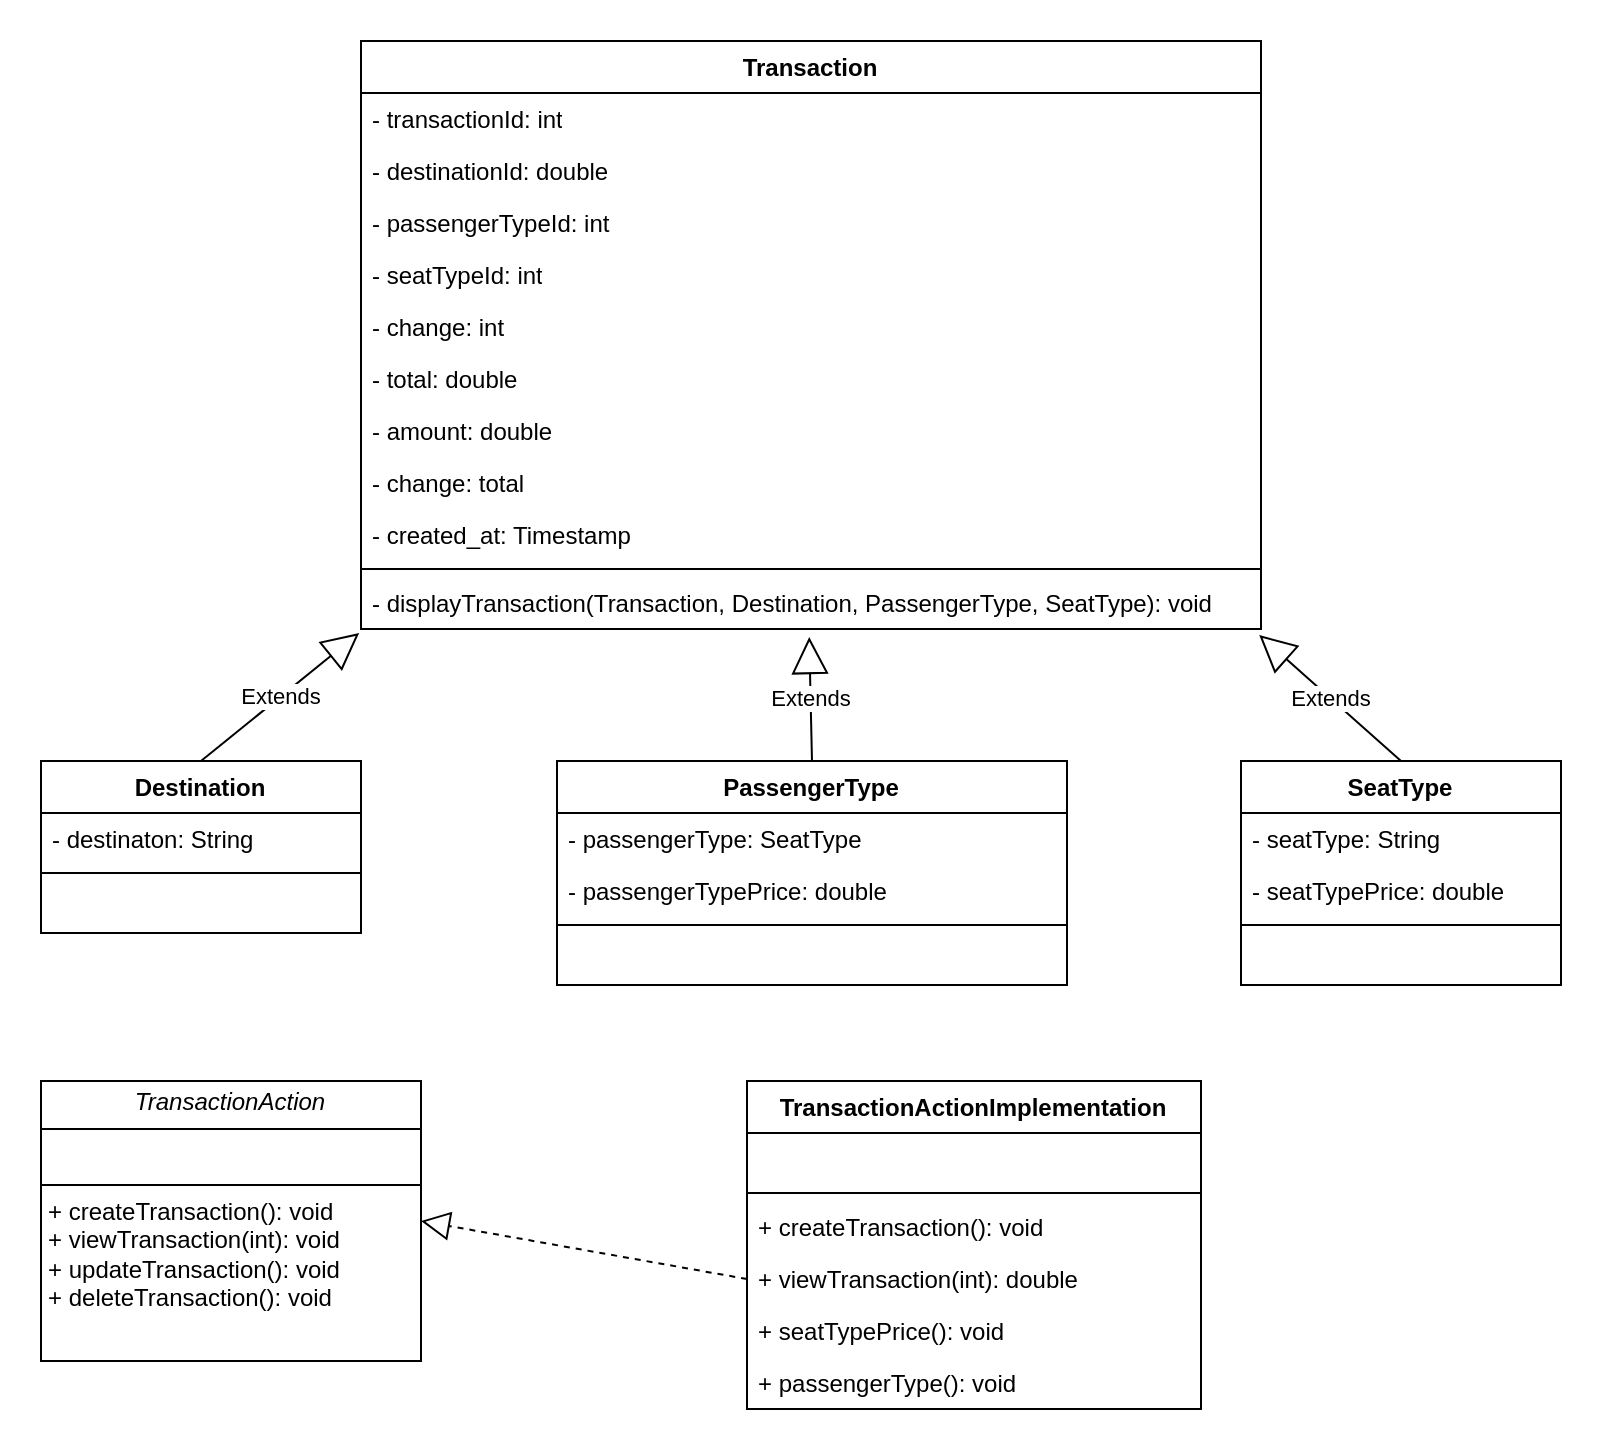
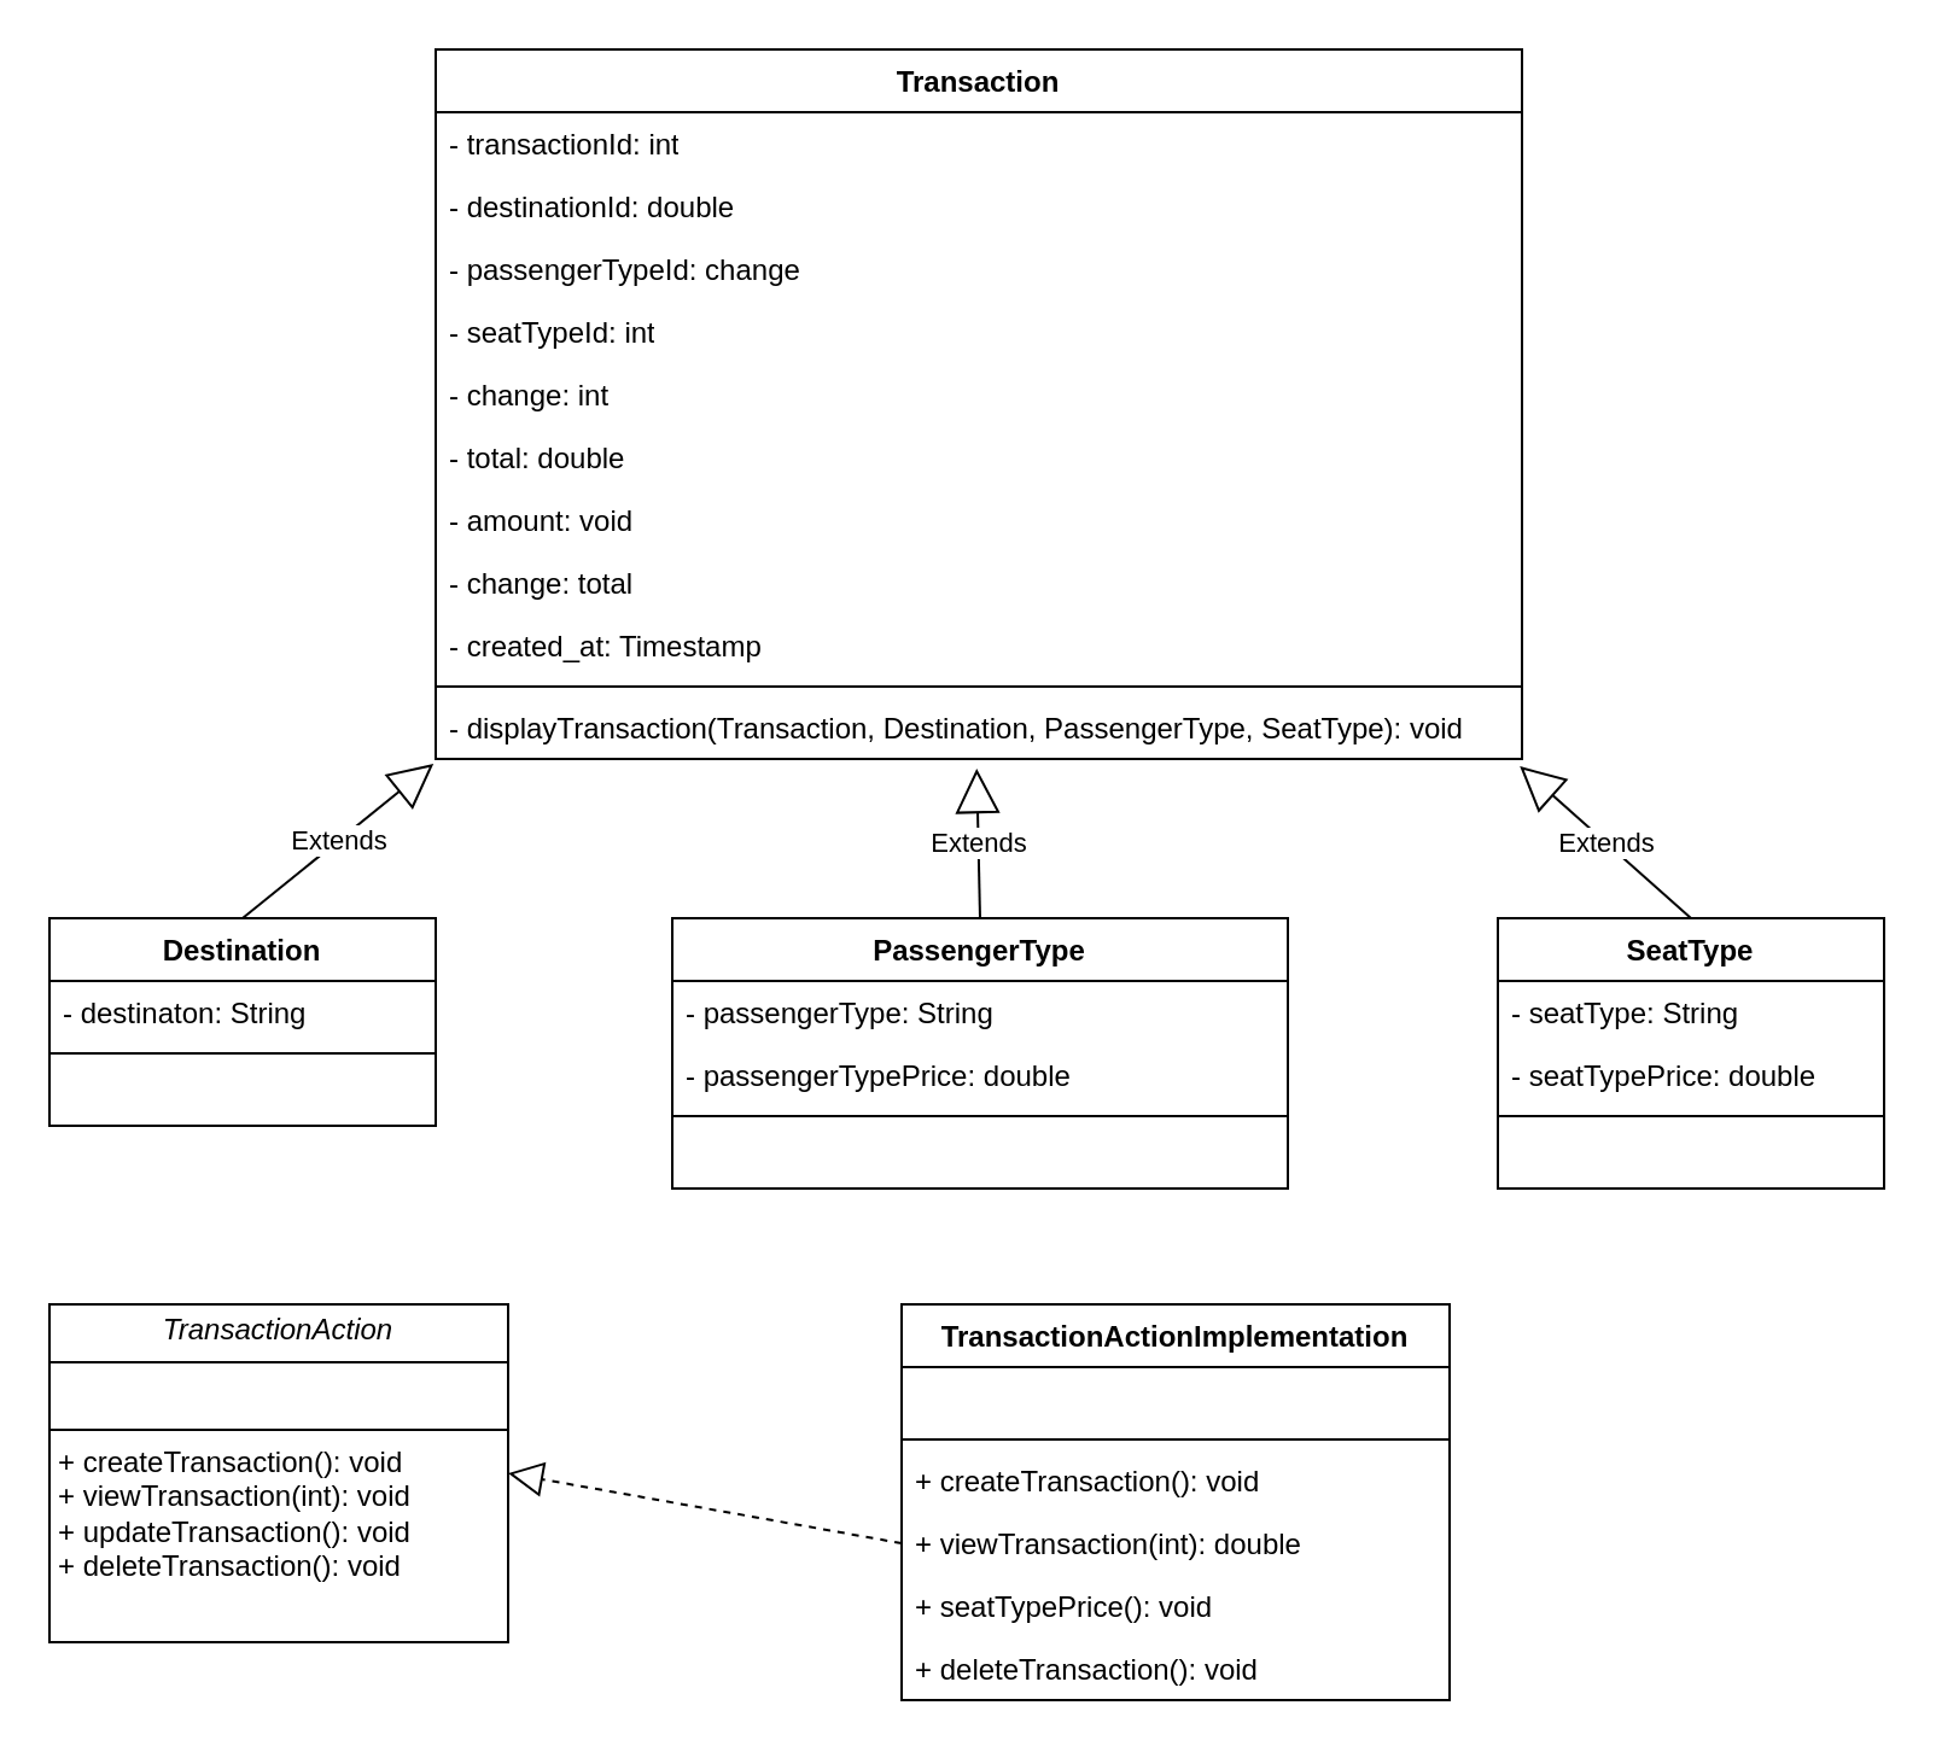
  <mxCell id="0" />
  <mxCell id="1" parent="0" />
  <mxCell id="2" value="Transaction" style="swimlane;fontStyle=1;align=center;verticalAlign=top;childLayout=stackLayout;horizontal=1;startSize=26;horizontalStack=0;resizeParent=1;resizeParentMax=0;resizeLast=0;collapsible=1;marginBottom=0;whiteSpace=wrap;html=1;" parent="1" vertex="1"><mxGeometry x="180" y="20" width="450" height="294" as="geometry" /></mxCell>
  <mxCell id="3" value="- transactionId: int" style="text;strokeColor=none;fillColor=none;align=left;verticalAlign=top;spacingLeft=4;spacingRight=4;overflow=hidden;rotatable=0;points=[[0,0.5],[1,0.5]];portConstraint=eastwest;whiteSpace=wrap;html=1;" parent="2" vertex="1"><mxGeometry y="26" width="450" height="26" as="geometry" /></mxCell>
  <mxCell id="4" value="- destinationId: double" style="text;strokeColor=none;fillColor=none;align=left;verticalAlign=top;spacingLeft=4;spacingRight=4;overflow=hidden;rotatable=0;points=[[0,0.5],[1,0.5]];portConstraint=eastwest;whiteSpace=wrap;html=1;" parent="2" vertex="1"><mxGeometry y="52" width="450" height="26" as="geometry" /></mxCell>
- <mxCell id="5" value="- passengerTypeId: int" style="text;strokeColor=none;fillColor=none;align=left;verticalAlign=top;spacingLeft=4;spacingRight=4;overflow=hidden;rotatable=0;points=[[0,0.5],[1,0.5]];portConstraint=eastwest;whiteSpace=wrap;html=1;" parent="2" vertex="1"><mxGeometry y="78" width="450" height="26" as="geometry" /></mxCell>
+ <mxCell id="5" value="- passengerTypeId: change" style="text;strokeColor=none;fillColor=none;align=left;verticalAlign=top;spacingLeft=4;spacingRight=4;overflow=hidden;rotatable=0;points=[[0,0.5],[1,0.5]];portConstraint=eastwest;whiteSpace=wrap;html=1;" parent="2" vertex="1"><mxGeometry y="78" width="450" height="26" as="geometry" /></mxCell>
  <mxCell id="6" value="- seatTypeId: int" style="text;strokeColor=none;fillColor=none;align=left;verticalAlign=top;spacingLeft=4;spacingRight=4;overflow=hidden;rotatable=0;points=[[0,0.5],[1,0.5]];portConstraint=eastwest;whiteSpace=wrap;html=1;" parent="2" vertex="1"><mxGeometry y="104" width="450" height="26" as="geometry" /></mxCell>
  <mxCell id="7" value="- change: int" style="text;strokeColor=none;fillColor=none;align=left;verticalAlign=top;spacingLeft=4;spacingRight=4;overflow=hidden;rotatable=0;points=[[0,0.5],[1,0.5]];portConstraint=eastwest;whiteSpace=wrap;html=1;" parent="2" vertex="1"><mxGeometry y="130" width="450" height="26" as="geometry" /></mxCell>
  <mxCell id="8" value="- total: double" style="text;strokeColor=none;fillColor=none;align=left;verticalAlign=top;spacingLeft=4;spacingRight=4;overflow=hidden;rotatable=0;points=[[0,0.5],[1,0.5]];portConstraint=eastwest;whiteSpace=wrap;html=1;" parent="2" vertex="1"><mxGeometry y="156" width="450" height="26" as="geometry" /></mxCell>
- <mxCell id="9" value="- amount: double" style="text;strokeColor=none;fillColor=none;align=left;verticalAlign=top;spacingLeft=4;spacingRight=4;overflow=hidden;rotatable=0;points=[[0,0.5],[1,0.5]];portConstraint=eastwest;whiteSpace=wrap;html=1;" parent="2" vertex="1"><mxGeometry y="182" width="450" height="26" as="geometry" /></mxCell>
+ <mxCell id="9" value="- amount: void" style="text;strokeColor=none;fillColor=none;align=left;verticalAlign=top;spacingLeft=4;spacingRight=4;overflow=hidden;rotatable=0;points=[[0,0.5],[1,0.5]];portConstraint=eastwest;whiteSpace=wrap;html=1;" parent="2" vertex="1"><mxGeometry y="182" width="450" height="26" as="geometry" /></mxCell>
  <mxCell id="10" value="- change: total" style="text;strokeColor=none;fillColor=none;align=left;verticalAlign=top;spacingLeft=4;spacingRight=4;overflow=hidden;rotatable=0;points=[[0,0.5],[1,0.5]];portConstraint=eastwest;whiteSpace=wrap;html=1;" parent="2" vertex="1"><mxGeometry y="208" width="450" height="26" as="geometry" /></mxCell>
  <mxCell id="11" value="- created_at: Timestamp" style="text;strokeColor=none;fillColor=none;align=left;verticalAlign=top;spacingLeft=4;spacingRight=4;overflow=hidden;rotatable=0;points=[[0,0.5],[1,0.5]];portConstraint=eastwest;whiteSpace=wrap;html=1;" parent="2" vertex="1"><mxGeometry y="234" width="450" height="26" as="geometry" /></mxCell>
  <mxCell id="12" value="" style="line;strokeWidth=1;fillColor=none;align=left;verticalAlign=middle;spacingTop=-1;spacingLeft=3;spacingRight=3;rotatable=0;labelPosition=right;points=[];portConstraint=eastwest;strokeColor=inherit;" parent="2" vertex="1"><mxGeometry y="260" width="450" height="8" as="geometry" /></mxCell>
  <mxCell id="13" value="- displayTransaction(Transaction, Destination, PassengerType, SeatType): void" style="text;strokeColor=none;fillColor=none;align=left;verticalAlign=top;spacingLeft=4;spacingRight=4;overflow=hidden;rotatable=0;points=[[0,0.5],[1,0.5]];portConstraint=eastwest;whiteSpace=wrap;html=1;" parent="2" vertex="1"><mxGeometry y="268" width="450" height="26" as="geometry" /></mxCell>
  <mxCell id="14" value="Destination" style="swimlane;fontStyle=1;align=center;verticalAlign=top;childLayout=stackLayout;horizontal=1;startSize=26;horizontalStack=0;resizeParent=1;resizeParentMax=0;resizeLast=0;collapsible=1;marginBottom=0;whiteSpace=wrap;html=1;" parent="1" vertex="1"><mxGeometry x="20" y="380" width="160" height="86" as="geometry" /></mxCell>
  <mxCell id="15" value="- destinaton: String" style="text;strokeColor=none;fillColor=none;align=left;verticalAlign=top;spacingLeft=4;spacingRight=4;overflow=hidden;rotatable=0;points=[[0,0.5],[1,0.5]];portConstraint=eastwest;whiteSpace=wrap;html=1;" parent="14" vertex="1"><mxGeometry y="26" width="160" height="26" as="geometry" /></mxCell>
  <mxCell id="16" value="" style="line;strokeWidth=1;fillColor=none;align=left;verticalAlign=middle;spacingTop=-1;spacingLeft=3;spacingRight=3;rotatable=0;labelPosition=right;points=[];portConstraint=eastwest;strokeColor=inherit;" parent="14" vertex="1"><mxGeometry y="52" width="160" height="8" as="geometry" /></mxCell>
  <mxCell id="17" value="&amp;nbsp;" style="text;strokeColor=none;fillColor=none;align=left;verticalAlign=top;spacingLeft=4;spacingRight=4;overflow=hidden;rotatable=0;points=[[0,0.5],[1,0.5]];portConstraint=eastwest;whiteSpace=wrap;html=1;" parent="14" vertex="1"><mxGeometry y="60" width="160" height="26" as="geometry" /></mxCell>
  <mxCell id="18" value="PassengerType" style="swimlane;fontStyle=1;align=center;verticalAlign=top;childLayout=stackLayout;horizontal=1;startSize=26;horizontalStack=0;resizeParent=1;resizeParentMax=0;resizeLast=0;collapsible=1;marginBottom=0;whiteSpace=wrap;html=1;" parent="1" vertex="1"><mxGeometry x="278" y="380" width="255" height="112" as="geometry" /></mxCell>
- <mxCell id="19" value="- passengerType: SeatType" style="text;strokeColor=none;fillColor=none;align=left;verticalAlign=top;spacingLeft=4;spacingRight=4;overflow=hidden;rotatable=0;points=[[0,0.5],[1,0.5]];portConstraint=eastwest;whiteSpace=wrap;html=1;" parent="18" vertex="1"><mxGeometry y="26" width="255" height="26" as="geometry" /></mxCell>
+ <mxCell id="19" value="- passengerType: String" style="text;strokeColor=none;fillColor=none;align=left;verticalAlign=top;spacingLeft=4;spacingRight=4;overflow=hidden;rotatable=0;points=[[0,0.5],[1,0.5]];portConstraint=eastwest;whiteSpace=wrap;html=1;" parent="18" vertex="1"><mxGeometry y="26" width="255" height="26" as="geometry" /></mxCell>
  <mxCell id="20" value="- passengerTypePrice: double" style="text;strokeColor=none;fillColor=none;align=left;verticalAlign=top;spacingLeft=4;spacingRight=4;overflow=hidden;rotatable=0;points=[[0,0.5],[1,0.5]];portConstraint=eastwest;whiteSpace=wrap;html=1;" parent="18" vertex="1"><mxGeometry y="52" width="255" height="26" as="geometry" /></mxCell>
  <mxCell id="21" value="" style="line;strokeWidth=1;fillColor=none;align=left;verticalAlign=middle;spacingTop=-1;spacingLeft=3;spacingRight=3;rotatable=0;labelPosition=right;points=[];portConstraint=eastwest;strokeColor=inherit;" parent="18" vertex="1"><mxGeometry y="78" width="255" height="8" as="geometry" /></mxCell>
  <mxCell id="22" value="&amp;nbsp;" style="text;strokeColor=none;fillColor=none;align=left;verticalAlign=top;spacingLeft=4;spacingRight=4;overflow=hidden;rotatable=0;points=[[0,0.5],[1,0.5]];portConstraint=eastwest;whiteSpace=wrap;html=1;" parent="18" vertex="1"><mxGeometry y="86" width="255" height="26" as="geometry" /></mxCell>
  <mxCell id="23" value="SeatType" style="swimlane;fontStyle=1;align=center;verticalAlign=top;childLayout=stackLayout;horizontal=1;startSize=26;horizontalStack=0;resizeParent=1;resizeParentMax=0;resizeLast=0;collapsible=1;marginBottom=0;whiteSpace=wrap;html=1;" parent="1" vertex="1"><mxGeometry x="620" y="380" width="160" height="112" as="geometry" /></mxCell>
  <mxCell id="24" value="- seatType: String" style="text;strokeColor=none;fillColor=none;align=left;verticalAlign=top;spacingLeft=4;spacingRight=4;overflow=hidden;rotatable=0;points=[[0,0.5],[1,0.5]];portConstraint=eastwest;whiteSpace=wrap;html=1;" parent="23" vertex="1"><mxGeometry y="26" width="160" height="26" as="geometry" /></mxCell>
  <mxCell id="25" value="- seatTypePrice: double" style="text;strokeColor=none;fillColor=none;align=left;verticalAlign=top;spacingLeft=4;spacingRight=4;overflow=hidden;rotatable=0;points=[[0,0.5],[1,0.5]];portConstraint=eastwest;whiteSpace=wrap;html=1;" parent="23" vertex="1"><mxGeometry y="52" width="160" height="26" as="geometry" /></mxCell>
  <mxCell id="26" value="" style="line;strokeWidth=1;fillColor=none;align=left;verticalAlign=middle;spacingTop=-1;spacingLeft=3;spacingRight=3;rotatable=0;labelPosition=right;points=[];portConstraint=eastwest;strokeColor=inherit;" parent="23" vertex="1"><mxGeometry y="78" width="160" height="8" as="geometry" /></mxCell>
  <mxCell id="27" value="&amp;nbsp;" style="text;strokeColor=none;fillColor=none;align=left;verticalAlign=top;spacingLeft=4;spacingRight=4;overflow=hidden;rotatable=0;points=[[0,0.5],[1,0.5]];portConstraint=eastwest;whiteSpace=wrap;html=1;" parent="23" vertex="1"><mxGeometry y="86" width="160" height="26" as="geometry" /></mxCell>
  <mxCell id="28" value="Extends" style="endArrow=block;endSize=16;endFill=0;html=1;rounded=0;exitX=0.5;exitY=0;exitDx=0;exitDy=0;entryX=-0.002;entryY=1.077;entryDx=0;entryDy=0;entryPerimeter=0;" parent="1" source="14" target="13" edge="1"><mxGeometry width="160" relative="1" as="geometry"><mxPoint x="20" y="330" as="sourcePoint" /><mxPoint x="180" y="330" as="targetPoint" /></mxGeometry></mxCell>
  <mxCell id="29" value="Extends" style="endArrow=block;endSize=16;endFill=0;html=1;rounded=0;exitX=0.5;exitY=0;exitDx=0;exitDy=0;entryX=0.998;entryY=1.115;entryDx=0;entryDy=0;entryPerimeter=0;" parent="1" source="23" target="13" edge="1"><mxGeometry width="160" relative="1" as="geometry"><mxPoint x="230" y="600" as="sourcePoint" /><mxPoint x="390" y="600" as="targetPoint" /></mxGeometry></mxCell>
  <mxCell id="30" value="Extends" style="endArrow=block;endSize=16;endFill=0;html=1;rounded=0;exitX=0.5;exitY=0;exitDx=0;exitDy=0;entryX=0.498;entryY=1.154;entryDx=0;entryDy=0;entryPerimeter=0;" parent="1" source="18" target="13" edge="1"><mxGeometry width="160" relative="1" as="geometry"><mxPoint x="130" y="550" as="sourcePoint" /><mxPoint x="290" y="550" as="targetPoint" /></mxGeometry></mxCell>
  <mxCell id="31" value="&lt;p style=&quot;margin:0px;margin-top:4px;text-align:center;&quot;&gt;&lt;i&gt;TransactionAction&lt;/i&gt;&lt;/p&gt;&lt;hr size=&quot;1&quot; style=&quot;border-style:solid;&quot;&gt;&lt;p style=&quot;margin:0px;margin-left:4px;&quot;&gt;&lt;br&gt;&lt;/p&gt;&lt;hr size=&quot;1&quot; style=&quot;border-style:solid;&quot;&gt;&lt;p style=&quot;margin:0px;margin-left:4px;&quot;&gt;+ createTransaction(): void&lt;br&gt;+ viewTransaction(int): void&lt;/p&gt;&lt;p style=&quot;margin:0px;margin-left:4px;&quot;&gt;+ updateTransaction(): void&lt;br&gt;+ deleteTransaction(): void&lt;br&gt;&lt;/p&gt;" style="verticalAlign=top;align=left;overflow=fill;html=1;whiteSpace=wrap;" parent="1" vertex="1"><mxGeometry x="20" y="540" width="190" height="140" as="geometry" /></mxCell>
  <mxCell id="32" value="TransactionActionImplementation" style="swimlane;fontStyle=1;align=center;verticalAlign=top;childLayout=stackLayout;horizontal=1;startSize=26;horizontalStack=0;resizeParent=1;resizeParentMax=0;resizeLast=0;collapsible=1;marginBottom=0;whiteSpace=wrap;html=1;" parent="1" vertex="1"><mxGeometry x="373" y="540" width="227" height="164" as="geometry" /></mxCell>
  <mxCell id="33" value="&amp;nbsp;" style="text;strokeColor=none;fillColor=none;align=left;verticalAlign=top;spacingLeft=4;spacingRight=4;overflow=hidden;rotatable=0;points=[[0,0.5],[1,0.5]];portConstraint=eastwest;whiteSpace=wrap;html=1;" parent="32" vertex="1"><mxGeometry y="26" width="227" height="26" as="geometry" /></mxCell>
  <mxCell id="34" value="" style="line;strokeWidth=1;fillColor=none;align=left;verticalAlign=middle;spacingTop=-1;spacingLeft=3;spacingRight=3;rotatable=0;labelPosition=right;points=[];portConstraint=eastwest;strokeColor=inherit;" parent="32" vertex="1"><mxGeometry y="52" width="227" height="8" as="geometry" /></mxCell>
  <mxCell id="35" value="+ createTransaction(): void" style="text;strokeColor=none;fillColor=none;align=left;verticalAlign=top;spacingLeft=4;spacingRight=4;overflow=hidden;rotatable=0;points=[[0,0.5],[1,0.5]];portConstraint=eastwest;whiteSpace=wrap;html=1;" parent="32" vertex="1"><mxGeometry y="60" width="227" height="26" as="geometry" /></mxCell>
  <mxCell id="36" value="+ viewTransaction(int): double" style="text;strokeColor=none;fillColor=none;align=left;verticalAlign=top;spacingLeft=4;spacingRight=4;overflow=hidden;rotatable=0;points=[[0,0.5],[1,0.5]];portConstraint=eastwest;whiteSpace=wrap;html=1;" parent="32" vertex="1"><mxGeometry y="86" width="227" height="26" as="geometry" /></mxCell>
  <mxCell id="37" value="+ seatTypePrice(): void" style="text;strokeColor=none;fillColor=none;align=left;verticalAlign=top;spacingLeft=4;spacingRight=4;overflow=hidden;rotatable=0;points=[[0,0.5],[1,0.5]];portConstraint=eastwest;whiteSpace=wrap;html=1;" parent="32" vertex="1"><mxGeometry y="112" width="227" height="26" as="geometry" /></mxCell>
- <mxCell id="38" value="+ passengerType(): void" style="text;strokeColor=none;fillColor=none;align=left;verticalAlign=top;spacingLeft=4;spacingRight=4;overflow=hidden;rotatable=0;points=[[0,0.5],[1,0.5]];portConstraint=eastwest;whiteSpace=wrap;html=1;" parent="32" vertex="1"><mxGeometry y="138" width="227" height="26" as="geometry" /></mxCell>
+ <mxCell id="38" value="+ deleteTransaction(): void" style="text;strokeColor=none;fillColor=none;align=left;verticalAlign=top;spacingLeft=4;spacingRight=4;overflow=hidden;rotatable=0;points=[[0,0.5],[1,0.5]];portConstraint=eastwest;whiteSpace=wrap;html=1;" parent="32" vertex="1"><mxGeometry y="138" width="227" height="26" as="geometry" /></mxCell>
  <mxCell id="39" value="" style="endArrow=block;dashed=1;endFill=0;endSize=12;html=1;rounded=0;exitX=0;exitY=0.5;exitDx=0;exitDy=0;entryX=1;entryY=0.5;entryDx=0;entryDy=0;" parent="1" source="36" target="31" edge="1"><mxGeometry width="160" relative="1" as="geometry"><mxPoint x="220" y="740" as="sourcePoint" /><mxPoint x="380" y="740" as="targetPoint" /></mxGeometry></mxCell>
